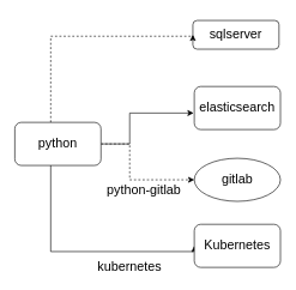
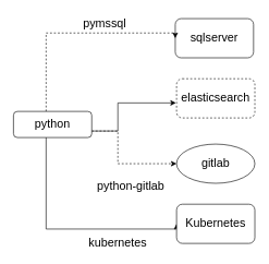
  <mxCell id="0" />
  <mxCell id="1" parent="0" />
- <mxCell id="2" value="&lt;font style=&quot;font-size: 18px&quot;&gt;sqlserver&lt;/font&gt;" style="rounded=1;whiteSpace=wrap;html=1;" vertex="1" parent="1"><mxGeometry x="268" y="28" width="120" height="40" as="geometry" /></mxCell>
- <mxCell id="3" value="&lt;font style=&quot;font-size: 18px&quot;&gt;elasticsearch&lt;/font&gt;" style="rounded=1;whiteSpace=wrap;html=1;" vertex="1" parent="1"><mxGeometry x="270" y="120" width="120" height="60" as="geometry" /></mxCell>
+ <mxCell id="2" value="&lt;font style=&quot;font-size: 18px&quot;&gt;sqlserver&lt;/font&gt;" style="rounded=1;whiteSpace=wrap;html=1;" vertex="1" parent="1"><mxGeometry x="268" y="28" width="120" height="60" as="geometry" /></mxCell>
+ <mxCell id="3" value="&lt;font style=&quot;font-size: 18px&quot;&gt;elasticsearch&lt;/font&gt;" style="rounded=1;whiteSpace=wrap;html=1;dashed=1;" vertex="1" parent="1"><mxGeometry x="270" y="120" width="120" height="60" as="geometry" /></mxCell>
  <mxCell id="4" value="&lt;font style=&quot;font-size: 18px&quot;&gt;gitlab&lt;/font&gt;" style="ellipse;whiteSpace=wrap;html=1;" vertex="1" parent="1"><mxGeometry x="270" y="220" width="120" height="60" as="geometry" /></mxCell>
  <mxCell id="5" style="edgeStyle=orthogonalEdgeStyle;rounded=0;orthogonalLoop=1;jettySize=auto;html=1;entryX=-0.008;entryY=0.617;entryDx=0;entryDy=0;entryPerimeter=0;" edge="1" parent="1" source="9" target="3"><mxGeometry relative="1" as="geometry"><Array as="points"><mxPoint x="180" y="200" /><mxPoint x="180" y="157" /></Array></mxGeometry></mxCell>
  <mxCell id="6" style="edgeStyle=orthogonalEdgeStyle;rounded=0;orthogonalLoop=1;jettySize=auto;html=1;entryX=0;entryY=0.5;entryDx=0;entryDy=0;dashed=1;" edge="1" parent="1" source="9" target="4"><mxGeometry relative="1" as="geometry"><Array as="points"><mxPoint x="180" y="200" /><mxPoint x="180" y="250" /></Array></mxGeometry></mxCell>
  <mxCell id="7" style="edgeStyle=orthogonalEdgeStyle;rounded=0;orthogonalLoop=1;jettySize=auto;html=1;entryX=0;entryY=0.5;entryDx=0;entryDy=0;dashed=1;" edge="1" parent="1" source="9" target="2"><mxGeometry relative="1" as="geometry"><Array as="points"><mxPoint x="70" y="50" /></Array></mxGeometry></mxCell>
  <mxCell id="8" style="edgeStyle=orthogonalEdgeStyle;rounded=0;orthogonalLoop=1;jettySize=auto;html=1;entryX=0;entryY=0.5;entryDx=0;entryDy=0;" edge="1" parent="1" source="9" target="11"><mxGeometry relative="1" as="geometry"><Array as="points"><mxPoint x="70" y="350" /></Array></mxGeometry></mxCell>
- <mxCell id="9" value="&lt;font style=&quot;font-size: 18px&quot;&gt;python&lt;/font&gt;" style="rounded=1;whiteSpace=wrap;html=1;" vertex="1" parent="1"><mxGeometry x="20" y="170" width="120" height="60" as="geometry" /></mxCell>
+ <mxCell id="9" value="&lt;font style=&quot;font-size: 18px&quot;&gt;python&lt;/font&gt;" style="rounded=1;whiteSpace=wrap;html=1;" vertex="1" parent="1"><mxGeometry x="20" y="170" width="120" height="40" as="geometry" /></mxCell>
+ <mxCell id="10" value="&lt;font style=&quot;font-size: 18px&quot;&gt;pymssql&lt;/font&gt;" style="text;html=1;strokeColor=none;fillColor=none;align=center;verticalAlign=middle;whiteSpace=wrap;rounded=0;" vertex="1" parent="1"><mxGeometry x="130" y="20" width="60" height="30" as="geometry" /></mxCell>
  <mxCell id="11" value="&lt;font style=&quot;font-size: 18px&quot;&gt;Kubernetes&lt;/font&gt;" style="rounded=1;whiteSpace=wrap;html=1;" vertex="1" parent="1"><mxGeometry x="270" y="312" width="120" height="60" as="geometry" /></mxCell>
- <mxCell id="12" value="&lt;font style=&quot;font-size: 18px&quot;&gt;python-gitlab&lt;/font&gt;" style="text;html=1;strokeColor=none;fillColor=none;align=center;verticalAlign=middle;whiteSpace=wrap;rounded=0;" vertex="1" parent="1"><mxGeometry x="140" y="250" width="120" height="30" as="geometry" /></mxCell>
+ <mxCell id="12" value="&lt;font style=&quot;font-size: 18px&quot;&gt;python-gitlab&lt;/font&gt;" style="text;html=1;strokeColor=none;fillColor=none;align=center;verticalAlign=middle;whiteSpace=wrap;rounded=0;" vertex="1" parent="1"><mxGeometry x="140" y="270" width="120" height="30" as="geometry" /></mxCell>
  <mxCell id="13" value="&lt;font style=&quot;font-size: 18px&quot;&gt;kubernetes&lt;/font&gt;" style="text;html=1;strokeColor=none;fillColor=none;align=center;verticalAlign=middle;whiteSpace=wrap;rounded=0;" vertex="1" parent="1"><mxGeometry x="140" y="362" width="80" height="20" as="geometry" /></mxCell>
